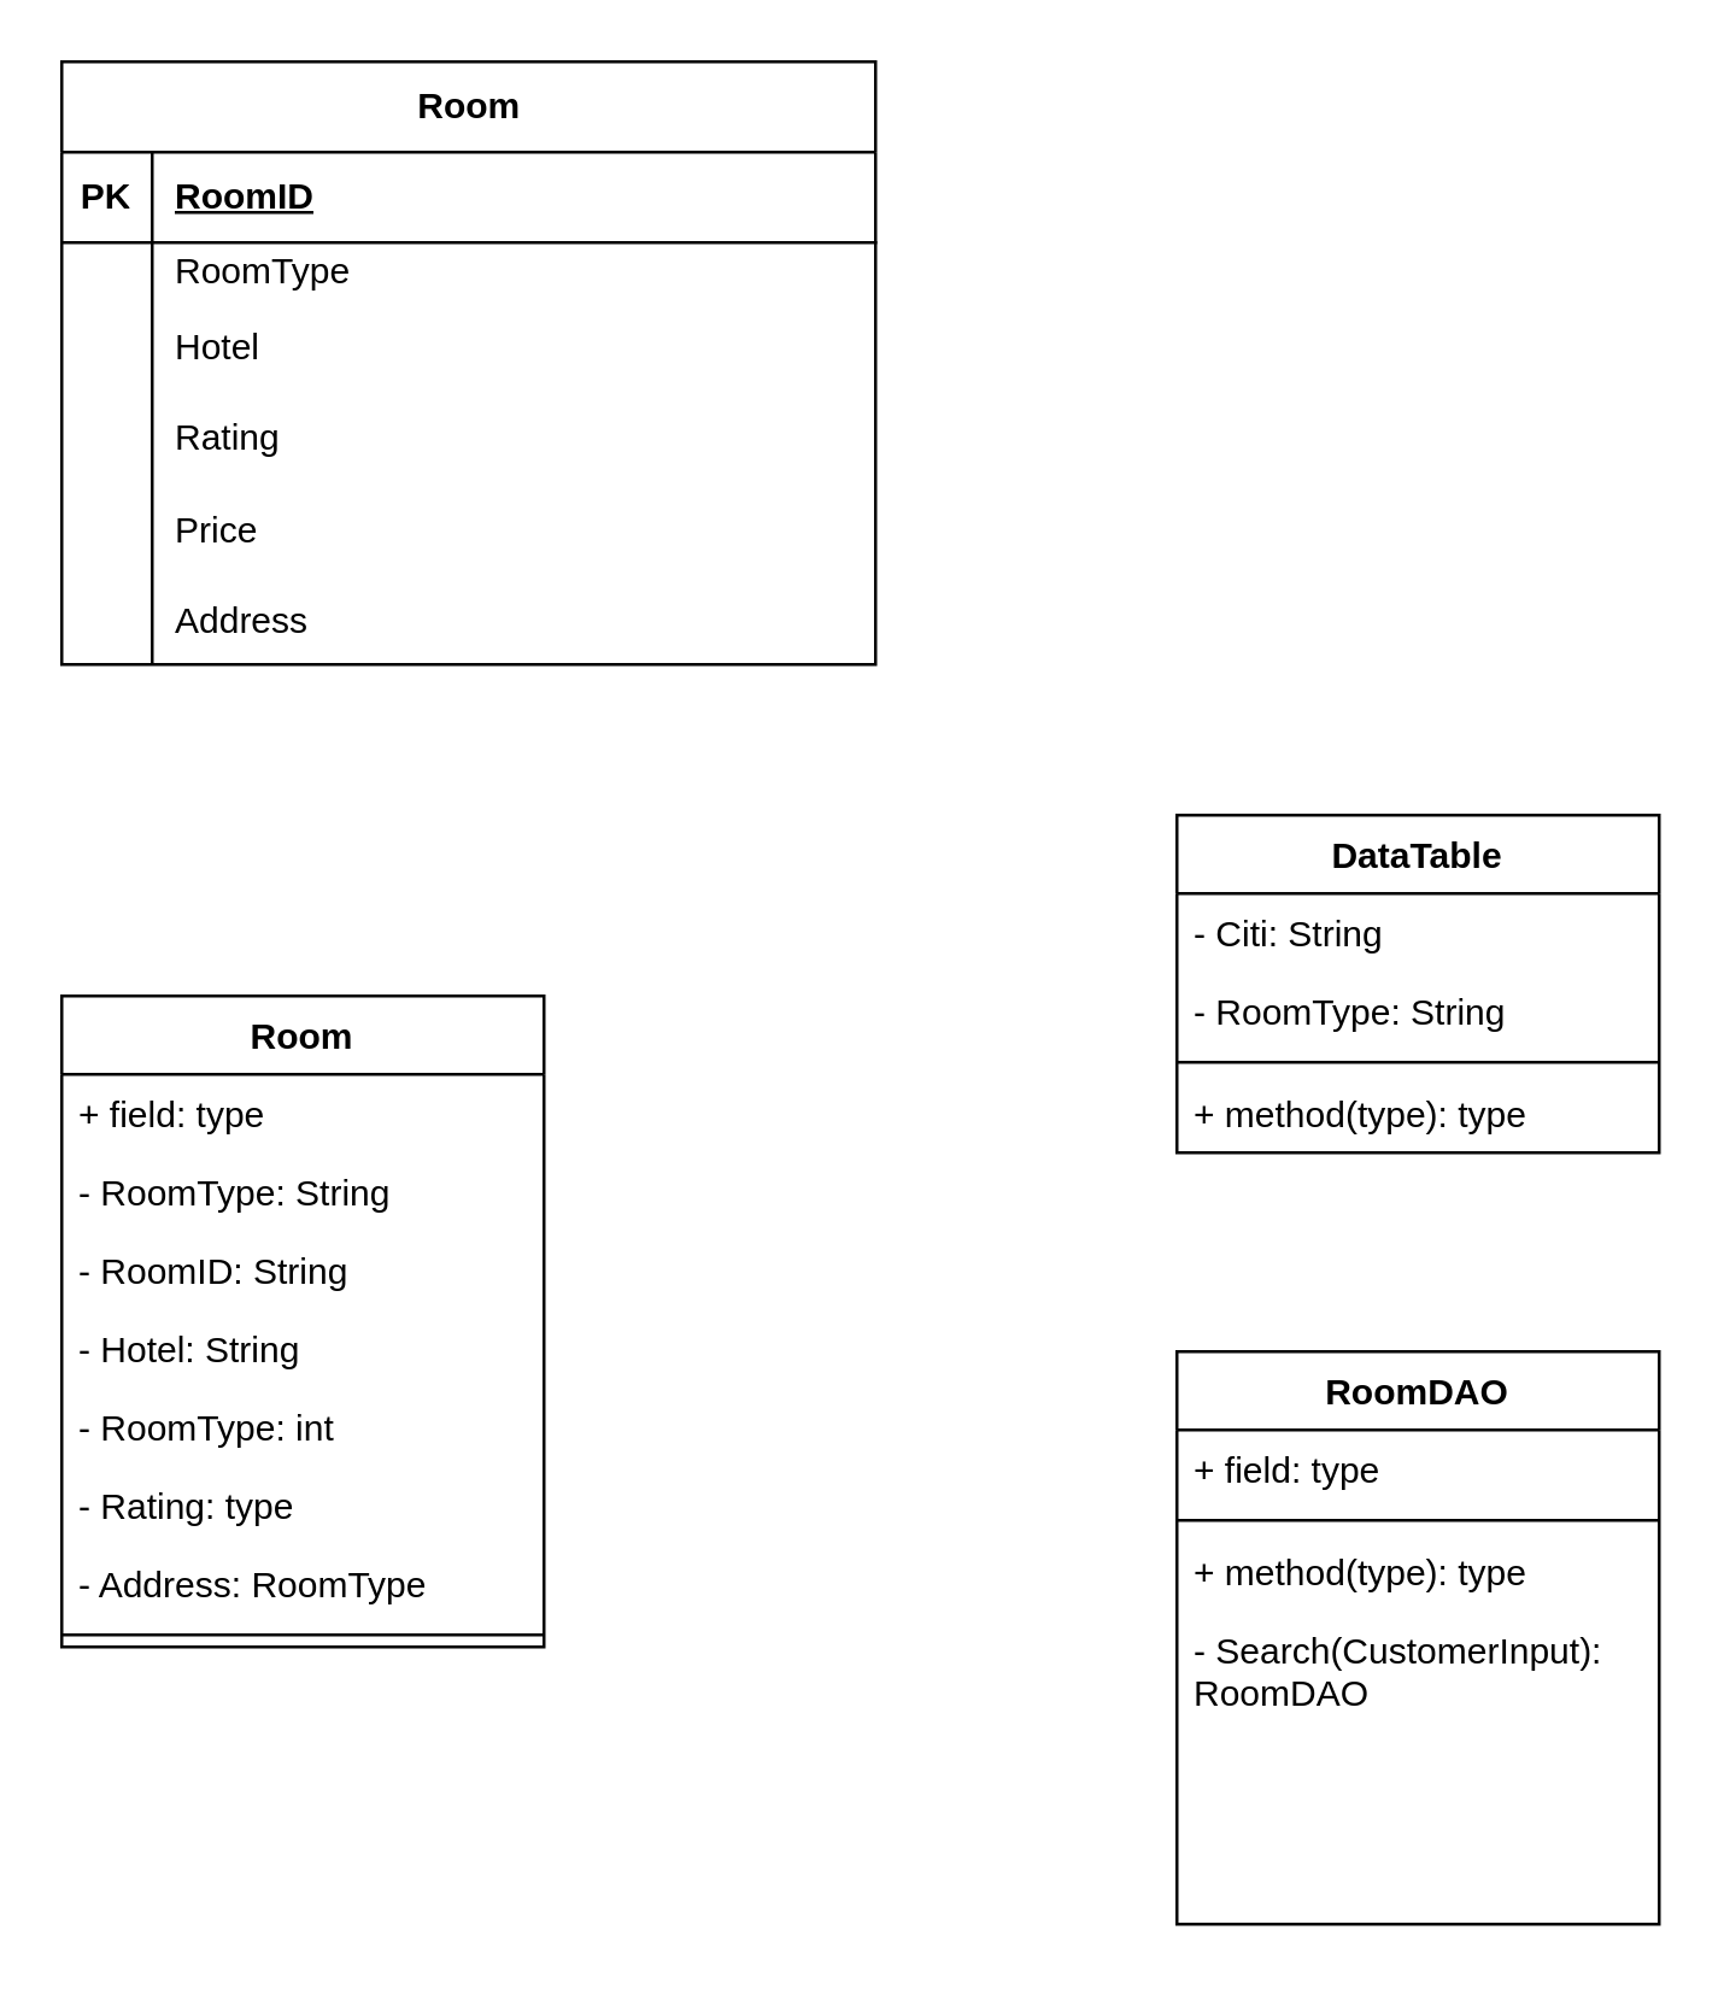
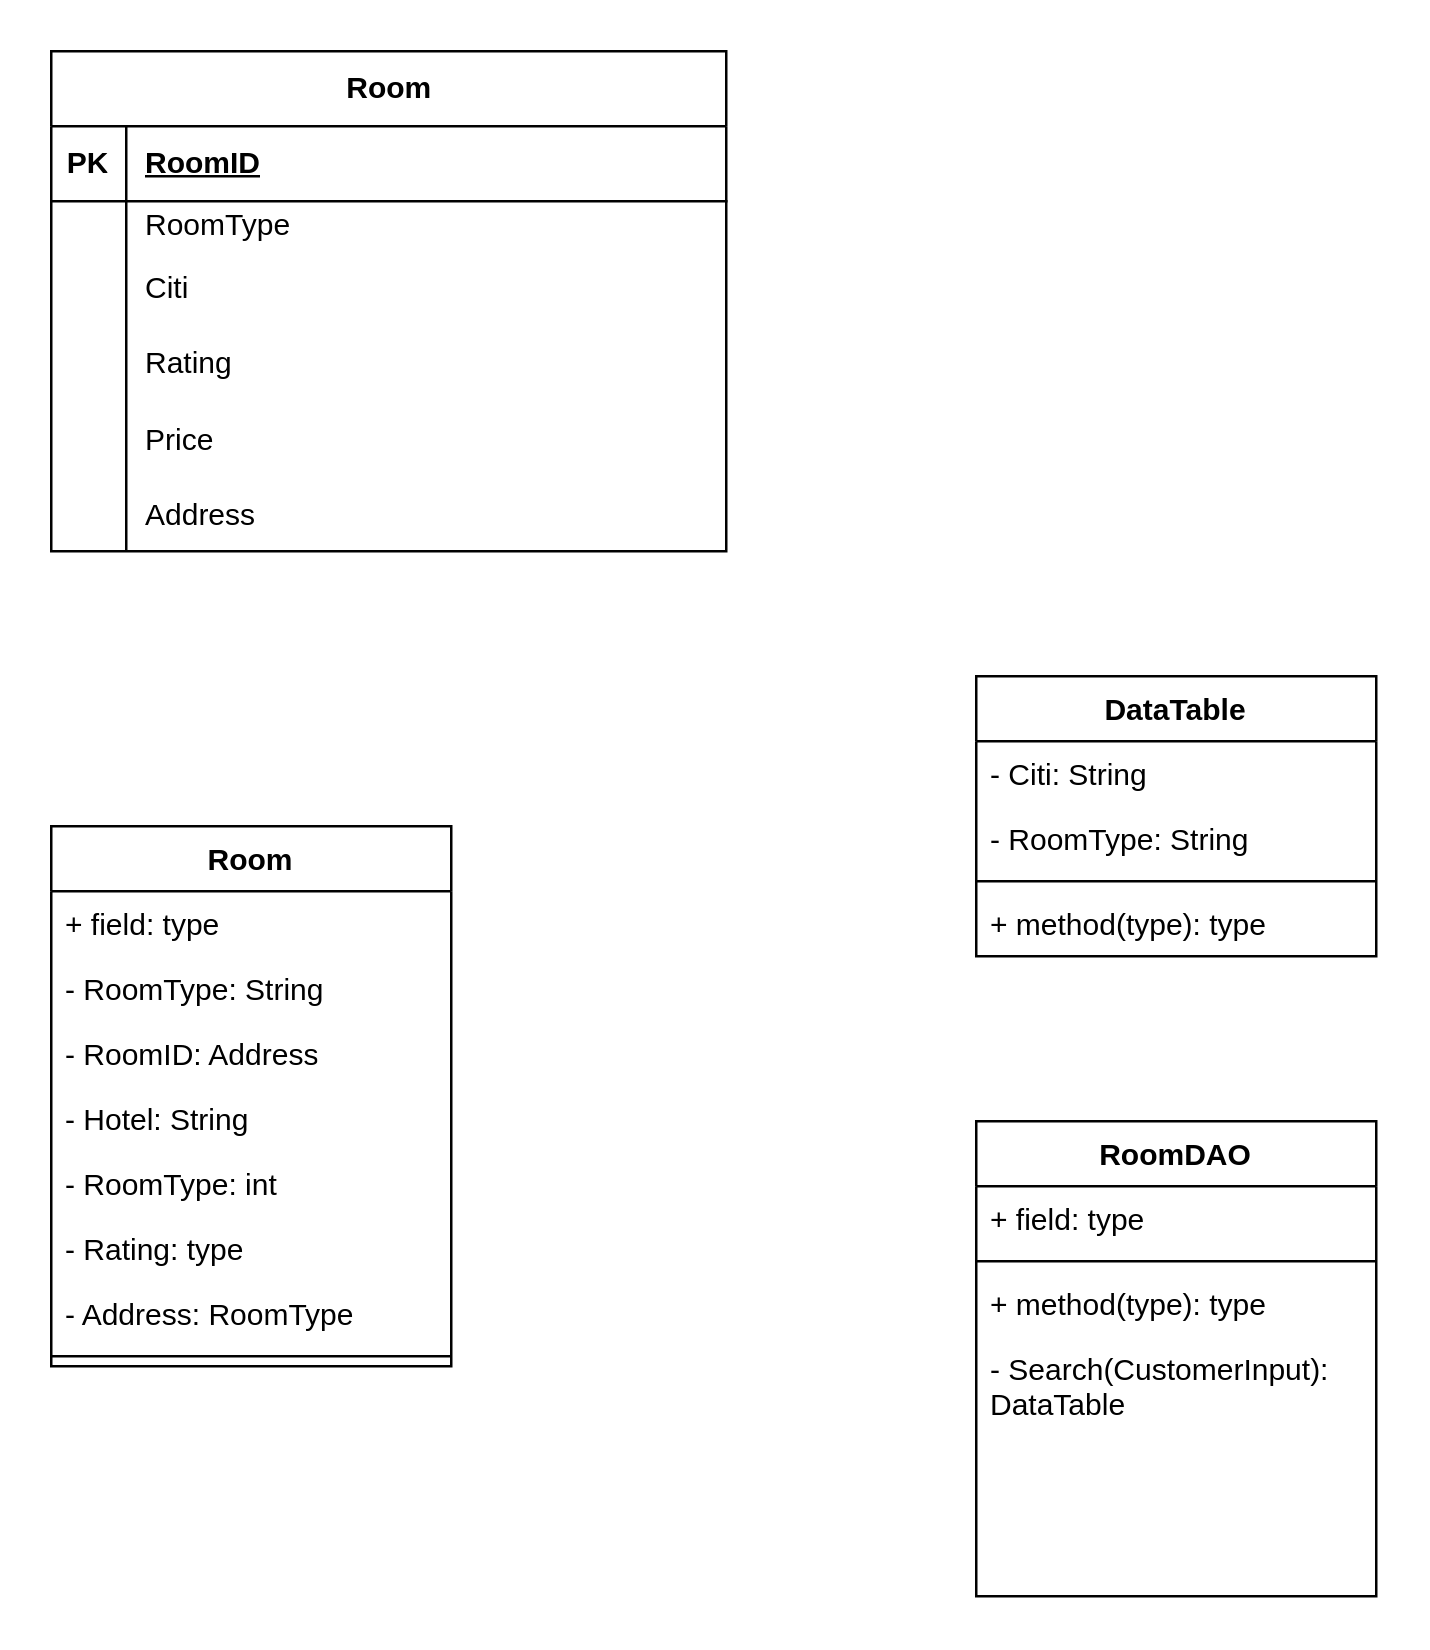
  <mxCell id="0" />
  <mxCell id="1" parent="0" />
  <mxCell id="2" value="Room" style="shape=table;startSize=30;container=1;collapsible=1;childLayout=tableLayout;fixedRows=1;rowLines=0;fontStyle=1;align=center;resizeLast=1;html=1;" vertex="1" parent="1"><mxGeometry x="20" y="20" width="270" height="200" as="geometry" /></mxCell>
  <mxCell id="3" value="" style="shape=tableRow;horizontal=0;startSize=0;swimlaneHead=0;swimlaneBody=0;fillColor=none;collapsible=0;dropTarget=0;points=[[0,0.5],[1,0.5]];portConstraint=eastwest;top=0;left=0;right=0;bottom=1;" vertex="1" parent="2"><mxGeometry y="30" width="270" height="30" as="geometry" /></mxCell>
  <mxCell id="4" value="PK" style="shape=partialRectangle;connectable=0;fillColor=none;top=0;left=0;bottom=0;right=0;fontStyle=1;overflow=hidden;whiteSpace=wrap;html=1;" vertex="1" parent="3"><mxGeometry width="30" height="30" as="geometry"><mxRectangle width="30" height="30" as="alternateBounds" /></mxGeometry></mxCell>
  <mxCell id="5" value="RoomID" style="shape=partialRectangle;connectable=0;fillColor=none;top=0;left=0;bottom=0;right=0;align=left;spacingLeft=6;fontStyle=5;overflow=hidden;whiteSpace=wrap;html=1;" vertex="1" parent="3"><mxGeometry x="30" width="240" height="30" as="geometry"><mxRectangle width="240" height="30" as="alternateBounds" /></mxGeometry></mxCell>
  <mxCell id="6" value="" style="shape=tableRow;horizontal=0;startSize=0;swimlaneHead=0;swimlaneBody=0;fillColor=none;collapsible=0;dropTarget=0;points=[[0,0.5],[1,0.5]];portConstraint=eastwest;top=0;left=0;right=0;bottom=0;" vertex="1" parent="2"><mxGeometry y="60" width="270" height="20" as="geometry" /></mxCell>
  <mxCell id="7" value="" style="shape=partialRectangle;connectable=0;fillColor=none;top=0;left=0;bottom=0;right=0;editable=1;overflow=hidden;whiteSpace=wrap;html=1;" vertex="1" parent="6"><mxGeometry width="30" height="20" as="geometry"><mxRectangle width="30" height="20" as="alternateBounds" /></mxGeometry></mxCell>
  <mxCell id="8" value="RoomType" style="shape=partialRectangle;connectable=0;fillColor=none;top=0;left=0;bottom=0;right=0;align=left;spacingLeft=6;overflow=hidden;whiteSpace=wrap;html=1;" vertex="1" parent="6"><mxGeometry x="30" width="240" height="20" as="geometry"><mxRectangle width="240" height="20" as="alternateBounds" /></mxGeometry></mxCell>
  <mxCell id="9" value="" style="shape=tableRow;horizontal=0;startSize=0;swimlaneHead=0;swimlaneBody=0;fillColor=none;collapsible=0;dropTarget=0;points=[[0,0.5],[1,0.5]];portConstraint=eastwest;top=0;left=0;right=0;bottom=0;" vertex="1" parent="2"><mxGeometry y="80" width="270" height="30" as="geometry" /></mxCell>
  <mxCell id="10" value="" style="shape=partialRectangle;connectable=0;fillColor=none;top=0;left=0;bottom=0;right=0;editable=1;overflow=hidden;whiteSpace=wrap;html=1;" vertex="1" parent="9"><mxGeometry width="30" height="30" as="geometry"><mxRectangle width="30" height="30" as="alternateBounds" /></mxGeometry></mxCell>
- <mxCell id="11" value="Hotel" style="shape=partialRectangle;connectable=0;fillColor=none;top=0;left=0;bottom=0;right=0;align=left;spacingLeft=6;overflow=hidden;whiteSpace=wrap;html=1;" vertex="1" parent="9"><mxGeometry x="30" width="240" height="30" as="geometry"><mxRectangle width="240" height="30" as="alternateBounds" /></mxGeometry></mxCell>
+ <mxCell id="11" value="Citi" style="shape=partialRectangle;connectable=0;fillColor=none;top=0;left=0;bottom=0;right=0;align=left;spacingLeft=6;overflow=hidden;whiteSpace=wrap;html=1;" vertex="1" parent="9"><mxGeometry x="30" width="240" height="30" as="geometry"><mxRectangle width="240" height="30" as="alternateBounds" /></mxGeometry></mxCell>
  <mxCell id="12" value="" style="shape=tableRow;horizontal=0;startSize=0;swimlaneHead=0;swimlaneBody=0;fillColor=none;collapsible=0;dropTarget=0;points=[[0,0.5],[1,0.5]];portConstraint=eastwest;top=0;left=0;right=0;bottom=0;" vertex="1" parent="2"><mxGeometry y="110" width="270" height="30" as="geometry" /></mxCell>
  <mxCell id="13" value="" style="shape=partialRectangle;connectable=0;fillColor=none;top=0;left=0;bottom=0;right=0;editable=1;overflow=hidden;whiteSpace=wrap;html=1;" vertex="1" parent="12"><mxGeometry width="30" height="30" as="geometry"><mxRectangle width="30" height="30" as="alternateBounds" /></mxGeometry></mxCell>
  <mxCell id="14" value="Rating" style="shape=partialRectangle;connectable=0;fillColor=none;top=0;left=0;bottom=0;right=0;align=left;spacingLeft=6;overflow=hidden;whiteSpace=wrap;html=1;" vertex="1" parent="12"><mxGeometry x="30" width="240" height="30" as="geometry"><mxRectangle width="240" height="30" as="alternateBounds" /></mxGeometry></mxCell>
  <mxCell id="15" value="" style="shape=tableRow;horizontal=0;startSize=0;swimlaneHead=0;swimlaneBody=0;fillColor=none;collapsible=0;dropTarget=0;points=[[0,0.5],[1,0.5]];portConstraint=eastwest;top=0;left=0;right=0;bottom=0;" vertex="1" parent="2"><mxGeometry y="140" width="270" height="30" as="geometry" /></mxCell>
  <mxCell id="16" value="" style="shape=partialRectangle;connectable=0;fillColor=none;top=0;left=0;bottom=0;right=0;editable=1;overflow=hidden;" vertex="1" parent="15"><mxGeometry width="30" height="30" as="geometry"><mxRectangle width="30" height="30" as="alternateBounds" /></mxGeometry></mxCell>
  <mxCell id="17" value="Price" style="shape=partialRectangle;connectable=0;fillColor=none;top=0;left=0;bottom=0;right=0;align=left;spacingLeft=6;overflow=hidden;" vertex="1" parent="15"><mxGeometry x="30" width="240" height="30" as="geometry"><mxRectangle width="240" height="30" as="alternateBounds" /></mxGeometry></mxCell>
  <mxCell id="18" value="" style="shape=tableRow;horizontal=0;startSize=0;swimlaneHead=0;swimlaneBody=0;fillColor=none;collapsible=0;dropTarget=0;points=[[0,0.5],[1,0.5]];portConstraint=eastwest;top=0;left=0;right=0;bottom=0;" vertex="1" parent="2"><mxGeometry y="170" width="270" height="30" as="geometry" /></mxCell>
  <mxCell id="19" value="" style="shape=partialRectangle;connectable=0;fillColor=none;top=0;left=0;bottom=0;right=0;editable=1;overflow=hidden;" vertex="1" parent="18"><mxGeometry width="30" height="30" as="geometry"><mxRectangle width="30" height="30" as="alternateBounds" /></mxGeometry></mxCell>
  <mxCell id="20" value="Address" style="shape=partialRectangle;connectable=0;fillColor=none;top=0;left=0;bottom=0;right=0;align=left;spacingLeft=6;overflow=hidden;" vertex="1" parent="18"><mxGeometry x="30" width="240" height="30" as="geometry"><mxRectangle width="240" height="30" as="alternateBounds" /></mxGeometry></mxCell>
  <mxCell id="21" value="Room" style="swimlane;fontStyle=1;align=center;verticalAlign=top;childLayout=stackLayout;horizontal=1;startSize=26;horizontalStack=0;resizeParent=1;resizeParentMax=0;resizeLast=0;collapsible=1;marginBottom=0;whiteSpace=wrap;html=1;" vertex="1" parent="1"><mxGeometry x="20" y="330" width="160" height="216" as="geometry" /></mxCell>
  <mxCell id="22" value="+ field: type" style="text;strokeColor=none;fillColor=none;align=left;verticalAlign=top;spacingLeft=4;spacingRight=4;overflow=hidden;rotatable=0;points=[[0,0.5],[1,0.5]];portConstraint=eastwest;whiteSpace=wrap;html=1;" vertex="1" parent="21"><mxGeometry y="26" width="160" height="26" as="geometry" /></mxCell>
  <mxCell id="23" value="- RoomType: String" style="text;strokeColor=none;fillColor=none;align=left;verticalAlign=top;spacingLeft=4;spacingRight=4;overflow=hidden;rotatable=0;points=[[0,0.5],[1,0.5]];portConstraint=eastwest;whiteSpace=wrap;html=1;" vertex="1" parent="21"><mxGeometry y="52" width="160" height="26" as="geometry" /></mxCell>
- <mxCell id="24" value="- RoomID: String" style="text;strokeColor=none;fillColor=none;align=left;verticalAlign=top;spacingLeft=4;spacingRight=4;overflow=hidden;rotatable=0;points=[[0,0.5],[1,0.5]];portConstraint=eastwest;whiteSpace=wrap;html=1;" vertex="1" parent="21"><mxGeometry y="78" width="160" height="26" as="geometry" /></mxCell>
+ <mxCell id="24" value="- RoomID: Address" style="text;strokeColor=none;fillColor=none;align=left;verticalAlign=top;spacingLeft=4;spacingRight=4;overflow=hidden;rotatable=0;points=[[0,0.5],[1,0.5]];portConstraint=eastwest;whiteSpace=wrap;html=1;" vertex="1" parent="21"><mxGeometry y="78" width="160" height="26" as="geometry" /></mxCell>
  <mxCell id="25" value="- Hotel: String" style="text;strokeColor=none;fillColor=none;align=left;verticalAlign=top;spacingLeft=4;spacingRight=4;overflow=hidden;rotatable=0;points=[[0,0.5],[1,0.5]];portConstraint=eastwest;whiteSpace=wrap;html=1;" vertex="1" parent="21"><mxGeometry y="104" width="160" height="26" as="geometry" /></mxCell>
  <mxCell id="26" value="- RoomType: int" style="text;strokeColor=none;fillColor=none;align=left;verticalAlign=top;spacingLeft=4;spacingRight=4;overflow=hidden;rotatable=0;points=[[0,0.5],[1,0.5]];portConstraint=eastwest;whiteSpace=wrap;html=1;" vertex="1" parent="21"><mxGeometry y="130" width="160" height="26" as="geometry" /></mxCell>
  <mxCell id="27" value="- Rating: type" style="text;strokeColor=none;fillColor=none;align=left;verticalAlign=top;spacingLeft=4;spacingRight=4;overflow=hidden;rotatable=0;points=[[0,0.5],[1,0.5]];portConstraint=eastwest;whiteSpace=wrap;html=1;" vertex="1" parent="21"><mxGeometry y="156" width="160" height="26" as="geometry" /></mxCell>
  <mxCell id="28" value="- Address: RoomType" style="text;strokeColor=none;fillColor=none;align=left;verticalAlign=top;spacingLeft=4;spacingRight=4;overflow=hidden;rotatable=0;points=[[0,0.5],[1,0.5]];portConstraint=eastwest;whiteSpace=wrap;html=1;" vertex="1" parent="21"><mxGeometry y="182" width="160" height="26" as="geometry" /></mxCell>
  <mxCell id="29" value="" style="line;strokeWidth=1;fillColor=none;align=left;verticalAlign=middle;spacingTop=-1;spacingLeft=3;spacingRight=3;rotatable=0;labelPosition=right;points=[];portConstraint=eastwest;strokeColor=inherit;" vertex="1" parent="21"><mxGeometry y="208" width="160" height="8" as="geometry" /></mxCell>
  <mxCell id="30" value="DataTable" style="swimlane;fontStyle=1;align=center;verticalAlign=top;childLayout=stackLayout;horizontal=1;startSize=26;horizontalStack=0;resizeParent=1;resizeParentMax=0;resizeLast=0;collapsible=1;marginBottom=0;whiteSpace=wrap;html=1;" vertex="1" parent="1"><mxGeometry x="390" y="270" width="160" height="112" as="geometry" /></mxCell>
  <mxCell id="31" value="- Citi: String" style="text;strokeColor=none;fillColor=none;align=left;verticalAlign=top;spacingLeft=4;spacingRight=4;overflow=hidden;rotatable=0;points=[[0,0.5],[1,0.5]];portConstraint=eastwest;whiteSpace=wrap;html=1;" vertex="1" parent="30"><mxGeometry y="26" width="160" height="26" as="geometry" /></mxCell>
  <mxCell id="32" value="- RoomType: String" style="text;strokeColor=none;fillColor=none;align=left;verticalAlign=top;spacingLeft=4;spacingRight=4;overflow=hidden;rotatable=0;points=[[0,0.5],[1,0.5]];portConstraint=eastwest;whiteSpace=wrap;html=1;" vertex="1" parent="30"><mxGeometry y="52" width="160" height="26" as="geometry" /></mxCell>
  <mxCell id="33" value="" style="line;strokeWidth=1;fillColor=none;align=left;verticalAlign=middle;spacingTop=-1;spacingLeft=3;spacingRight=3;rotatable=0;labelPosition=right;points=[];portConstraint=eastwest;strokeColor=inherit;" vertex="1" parent="30"><mxGeometry y="78" width="160" height="8" as="geometry" /></mxCell>
  <mxCell id="34" value="+ method(type): type" style="text;strokeColor=none;fillColor=none;align=left;verticalAlign=top;spacingLeft=4;spacingRight=4;overflow=hidden;rotatable=0;points=[[0,0.5],[1,0.5]];portConstraint=eastwest;whiteSpace=wrap;html=1;" vertex="1" parent="30"><mxGeometry y="86" width="160" height="26" as="geometry" /></mxCell>
  <mxCell id="35" value="RoomDAO" style="swimlane;fontStyle=1;align=center;verticalAlign=top;childLayout=stackLayout;horizontal=1;startSize=26;horizontalStack=0;resizeParent=1;resizeParentMax=0;resizeLast=0;collapsible=1;marginBottom=0;whiteSpace=wrap;html=1;" vertex="1" parent="1"><mxGeometry x="390" y="448" width="160" height="190" as="geometry" /></mxCell>
  <mxCell id="36" value="+ field: type" style="text;strokeColor=none;fillColor=none;align=left;verticalAlign=top;spacingLeft=4;spacingRight=4;overflow=hidden;rotatable=0;points=[[0,0.5],[1,0.5]];portConstraint=eastwest;whiteSpace=wrap;html=1;" vertex="1" parent="35"><mxGeometry y="26" width="160" height="26" as="geometry" /></mxCell>
  <mxCell id="37" value="" style="line;strokeWidth=1;fillColor=none;align=left;verticalAlign=middle;spacingTop=-1;spacingLeft=3;spacingRight=3;rotatable=0;labelPosition=right;points=[];portConstraint=eastwest;strokeColor=inherit;" vertex="1" parent="35"><mxGeometry y="52" width="160" height="8" as="geometry" /></mxCell>
  <mxCell id="38" value="+ method(type): type" style="text;strokeColor=none;fillColor=none;align=left;verticalAlign=top;spacingLeft=4;spacingRight=4;overflow=hidden;rotatable=0;points=[[0,0.5],[1,0.5]];portConstraint=eastwest;whiteSpace=wrap;html=1;" vertex="1" parent="35"><mxGeometry y="60" width="160" height="26" as="geometry" /></mxCell>
- <mxCell id="39" value="- Search(CustomerInput): RoomDAO" style="text;strokeColor=none;fillColor=none;align=left;verticalAlign=top;spacingLeft=4;spacingRight=4;overflow=hidden;rotatable=0;points=[[0,0.5],[1,0.5]];portConstraint=eastwest;whiteSpace=wrap;html=1;" vertex="1" parent="35"><mxGeometry y="86" width="160" height="104" as="geometry" /></mxCell>
+ <mxCell id="39" value="- Search(CustomerInput): DataTable" style="text;strokeColor=none;fillColor=none;align=left;verticalAlign=top;spacingLeft=4;spacingRight=4;overflow=hidden;rotatable=0;points=[[0,0.5],[1,0.5]];portConstraint=eastwest;whiteSpace=wrap;html=1;" vertex="1" parent="35"><mxGeometry y="86" width="160" height="104" as="geometry" /></mxCell>
